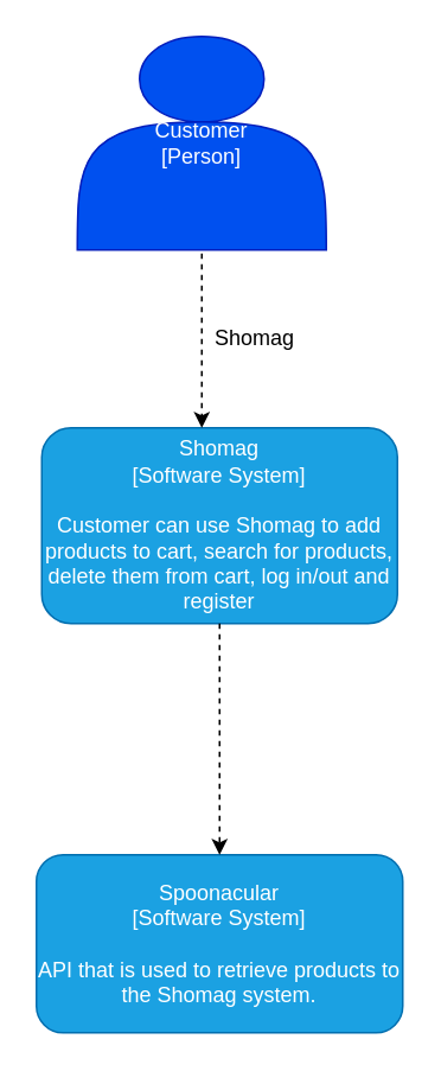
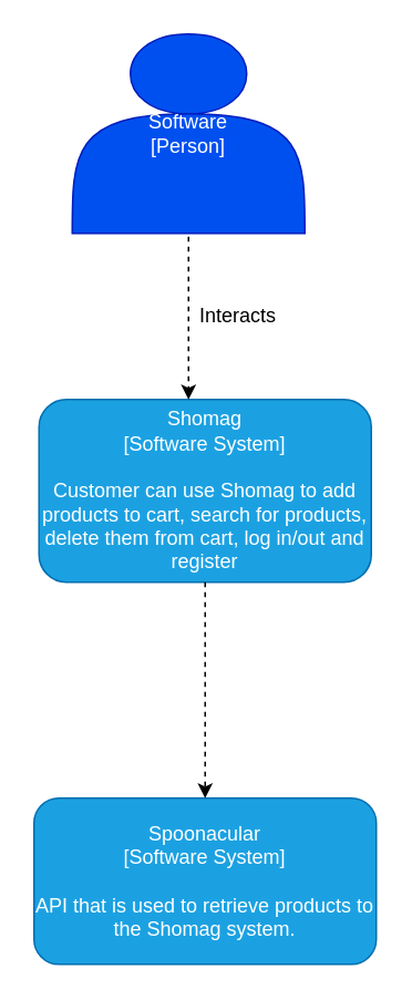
  <mxCell id="0" />
  <mxCell id="1" parent="0" />
  <mxCell id="2" value="Shomag&lt;br&gt;[Software System]&lt;br&gt;&lt;br&gt;Customer can use Shomag to add products to cart, search for products, delete them from cart, log in/out and register" style="rounded=1;whiteSpace=wrap;html=1;fillColor=#1ba1e2;strokeColor=#006EAF;fontColor=#ffffff;" parent="1" vertex="1"><mxGeometry x="23" y="240" width="200" height="110" as="geometry" /></mxCell>
- <mxCell id="3" value="Shomag" style="text;html=1;strokeColor=none;fillColor=none;align=center;verticalAlign=middle;whiteSpace=wrap;rounded=0;" parent="1" vertex="1"><mxGeometry x="123" y="180" width="40" height="20" as="geometry" /></mxCell>
+ <mxCell id="3" value="Interacts" style="text;html=1;strokeColor=none;fillColor=none;align=center;verticalAlign=middle;whiteSpace=wrap;rounded=0;" parent="1" vertex="1"><mxGeometry x="123" y="180" width="40" height="20" as="geometry" /></mxCell>
  <mxCell id="4" value="Spoonacular&lt;br&gt;[Software System]&lt;br&gt;&lt;br&gt;API that is used to retrieve products to the Shomag system." style="rounded=1;whiteSpace=wrap;html=1;fillColor=#1ba1e2;strokeColor=#006EAF;fontColor=#ffffff;" parent="1" vertex="1"><mxGeometry x="20" y="480" width="206" height="100" as="geometry" /></mxCell>
  <mxCell id="5" value="" style="endArrow=classic;html=1;dashed=1;entryX=0.5;entryY=0;entryDx=0;entryDy=0;exitX=0.5;exitY=1;exitDx=0;exitDy=0;" edge="1" parent="1" source="2" target="4"><mxGeometry width="50" height="50" relative="1" as="geometry"><mxPoint x="113" y="380" as="sourcePoint" /><mxPoint x="163" y="330" as="targetPoint" /></mxGeometry></mxCell>
  <mxCell id="6" value="" style="endArrow=classic;html=1;dashed=1;exitX=0.5;exitY=1;exitDx=0;exitDy=0;" edge="1" parent="1"><mxGeometry width="50" height="50" relative="1" as="geometry"><mxPoint x="113" y="130" as="sourcePoint" /><mxPoint x="113" y="240" as="targetPoint" /></mxGeometry></mxCell>
- <mxCell id="7" value="Customer&lt;br&gt;[Person]" style="shape=actor;whiteSpace=wrap;html=1;fillColor=#0050ef;strokeColor=#001DBC;fontColor=#ffffff;" vertex="1" parent="1"><mxGeometry x="43" y="20" width="140" height="120" as="geometry" /></mxCell>
+ <mxCell id="7" value="Software&lt;br&gt;[Person]" style="shape=actor;whiteSpace=wrap;html=1;fillColor=#0050ef;strokeColor=#001DBC;fontColor=#ffffff;" vertex="1" parent="1"><mxGeometry x="43" y="20" width="140" height="120" as="geometry" /></mxCell>
